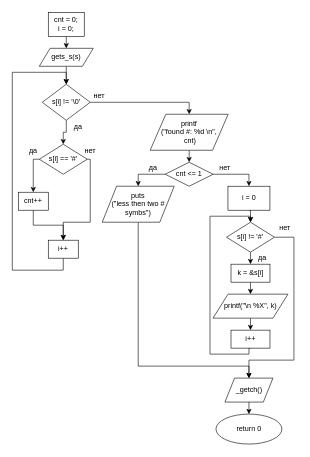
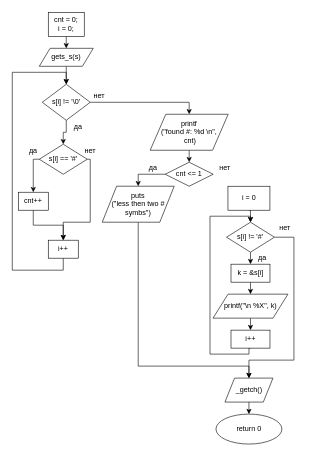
  <mxCell id="0" />
  <mxCell id="1" parent="0" />
  <mxCell id="2" style="edgeStyle=none;rounded=0;orthogonalLoop=1;jettySize=auto;html=1;exitX=0.5;exitY=1;exitDx=0;exitDy=0;entryX=0.5;entryY=0;entryDx=0;entryDy=0;" edge="1" parent="1" source="3" target="5"><mxGeometry relative="1" as="geometry" /></mxCell>
  <mxCell id="3" value="cnt = 0;&lt;br&gt;i = 0;" style="rounded=0;whiteSpace=wrap;html=1;" vertex="1" parent="1"><mxGeometry x="80" y="20" width="60" height="40" as="geometry" /></mxCell>
  <mxCell id="4" style="edgeStyle=none;rounded=0;orthogonalLoop=1;jettySize=auto;html=1;exitX=0.5;exitY=1;exitDx=0;exitDy=0;entryX=0.5;entryY=0;entryDx=0;entryDy=0;" edge="1" parent="1" source="5" target="8"><mxGeometry relative="1" as="geometry" /></mxCell>
  <mxCell id="5" value="gets_s(s)" style="shape=parallelogram;perimeter=parallelogramPerimeter;whiteSpace=wrap;html=1;" vertex="1" parent="1"><mxGeometry x="65" y="80" width="90" height="30" as="geometry" /></mxCell>
  <mxCell id="6" style="edgeStyle=orthogonalEdgeStyle;rounded=0;orthogonalLoop=1;jettySize=auto;html=1;exitX=0.5;exitY=1;exitDx=0;exitDy=0;entryX=0.5;entryY=0;entryDx=0;entryDy=0;" edge="1" parent="1" source="8" target="11"><mxGeometry relative="1" as="geometry" /></mxCell>
  <mxCell id="7" style="edgeStyle=orthogonalEdgeStyle;rounded=0;orthogonalLoop=1;jettySize=auto;html=1;exitX=1;exitY=0.5;exitDx=0;exitDy=0;entryX=0.5;entryY=0;entryDx=0;entryDy=0;" edge="1" parent="1" source="8" target="17"><mxGeometry relative="1" as="geometry" /></mxCell>
  <mxCell id="8" value="s[i] != '\0'" style="rhombus;whiteSpace=wrap;html=1;" vertex="1" parent="1"><mxGeometry x="70" y="140" width="80" height="60" as="geometry" /></mxCell>
  <mxCell id="9" style="edgeStyle=orthogonalEdgeStyle;rounded=0;orthogonalLoop=1;jettySize=auto;html=1;exitX=0;exitY=0.5;exitDx=0;exitDy=0;entryX=0.5;entryY=0;entryDx=0;entryDy=0;" edge="1" parent="1" source="11" target="13"><mxGeometry relative="1" as="geometry"><Array as="points"><mxPoint x="55" y="265" /></Array></mxGeometry></mxCell>
  <mxCell id="10" style="edgeStyle=orthogonalEdgeStyle;rounded=0;orthogonalLoop=1;jettySize=auto;html=1;exitX=1;exitY=0.5;exitDx=0;exitDy=0;entryX=0.5;entryY=0;entryDx=0;entryDy=0;" edge="1" parent="1" source="11" target="15"><mxGeometry relative="1" as="geometry"><mxPoint x="100" y="400" as="targetPoint" /><Array as="points"><mxPoint x="150" y="265" /><mxPoint x="150" y="370" /><mxPoint x="105" y="370" /></Array></mxGeometry></mxCell>
  <mxCell id="11" value="s[i] == '#'" style="rhombus;whiteSpace=wrap;html=1;" vertex="1" parent="1"><mxGeometry x="65" y="240" width="80" height="50" as="geometry" /></mxCell>
  <mxCell id="12" style="edgeStyle=orthogonalEdgeStyle;rounded=0;orthogonalLoop=1;jettySize=auto;html=1;exitX=0.5;exitY=1;exitDx=0;exitDy=0;entryX=0.5;entryY=0;entryDx=0;entryDy=0;" edge="1" parent="1" source="13" target="15"><mxGeometry relative="1" as="geometry" /></mxCell>
  <mxCell id="13" value="cnt++" style="rounded=0;whiteSpace=wrap;html=1;" vertex="1" parent="1"><mxGeometry x="30" y="320" width="50" height="30" as="geometry" /></mxCell>
  <mxCell id="14" style="edgeStyle=orthogonalEdgeStyle;rounded=0;orthogonalLoop=1;jettySize=auto;html=1;exitX=0.5;exitY=1;exitDx=0;exitDy=0;entryX=0.5;entryY=0;entryDx=0;entryDy=0;" edge="1" parent="1" source="15" target="8"><mxGeometry relative="1" as="geometry"><Array as="points"><mxPoint x="105" y="450" /><mxPoint x="20" y="450" /><mxPoint x="20" y="120" /><mxPoint x="110" y="120" /></Array></mxGeometry></mxCell>
  <mxCell id="15" value="i++" style="rounded=0;whiteSpace=wrap;html=1;" vertex="1" parent="1"><mxGeometry x="80" y="400" width="50" height="30" as="geometry" /></mxCell>
  <mxCell id="16" style="edgeStyle=orthogonalEdgeStyle;rounded=0;orthogonalLoop=1;jettySize=auto;html=1;exitX=0.5;exitY=1;exitDx=0;exitDy=0;entryX=0.5;entryY=0;entryDx=0;entryDy=0;" edge="1" parent="1" source="17" target="20"><mxGeometry relative="1" as="geometry" /></mxCell>
  <mxCell id="17" value="printf&lt;br&gt;(&quot;found #: %d \n&quot;,&lt;br&gt;&amp;nbsp;cnt)" style="shape=parallelogram;perimeter=parallelogramPerimeter;whiteSpace=wrap;html=1;" vertex="1" parent="1"><mxGeometry x="250" y="190" width="130" height="60" as="geometry" /></mxCell>
  <mxCell id="18" style="edgeStyle=orthogonalEdgeStyle;rounded=0;orthogonalLoop=1;jettySize=auto;html=1;exitX=0;exitY=0.5;exitDx=0;exitDy=0;entryX=0.5;entryY=0;entryDx=0;entryDy=0;" edge="1" parent="1" source="20" target="22"><mxGeometry relative="1" as="geometry" /></mxCell>
- <mxCell id="19" style="edgeStyle=orthogonalEdgeStyle;rounded=0;orthogonalLoop=1;jettySize=auto;html=1;exitX=1;exitY=0.5;exitDx=0;exitDy=0;entryX=0.5;entryY=0;entryDx=0;entryDy=0;" edge="1" parent="1" source="20" target="24"><mxGeometry relative="1" as="geometry" /></mxCell>
  <mxCell id="20" value="cnt &amp;lt;= 1" style="rhombus;whiteSpace=wrap;html=1;" vertex="1" parent="1"><mxGeometry x="275" y="270" width="80" height="40" as="geometry" /></mxCell>
  <mxCell id="21" style="edgeStyle=orthogonalEdgeStyle;rounded=0;orthogonalLoop=1;jettySize=auto;html=1;exitX=0.5;exitY=1;exitDx=0;exitDy=0;entryX=0.5;entryY=0;entryDx=0;entryDy=0;" edge="1" parent="1" source="22" target="35"><mxGeometry relative="1" as="geometry"><Array as="points"><mxPoint x="230" y="610" /><mxPoint x="415" y="610" /></Array></mxGeometry></mxCell>
  <mxCell id="22" value="puts&lt;br&gt;(&quot;less then two # symbs&quot;)" style="shape=parallelogram;perimeter=parallelogramPerimeter;whiteSpace=wrap;html=1;" vertex="1" parent="1"><mxGeometry x="170" y="310" width="120" height="60" as="geometry" /></mxCell>
  <mxCell id="23" style="edgeStyle=orthogonalEdgeStyle;rounded=0;orthogonalLoop=1;jettySize=auto;html=1;exitX=0.5;exitY=1;exitDx=0;exitDy=0;entryX=0.5;entryY=0;entryDx=0;entryDy=0;" edge="1" parent="1" source="24" target="27"><mxGeometry relative="1" as="geometry" /></mxCell>
  <mxCell id="24" value="i = 0" style="rounded=0;whiteSpace=wrap;html=1;" vertex="1" parent="1"><mxGeometry x="379.67" y="310" width="70" height="40" as="geometry" /></mxCell>
  <mxCell id="25" style="edgeStyle=orthogonalEdgeStyle;rounded=0;orthogonalLoop=1;jettySize=auto;html=1;exitX=0.5;exitY=1;exitDx=0;exitDy=0;entryX=0.5;entryY=0;entryDx=0;entryDy=0;" edge="1" parent="1" source="27" target="29"><mxGeometry relative="1" as="geometry" /></mxCell>
  <mxCell id="26" style="edgeStyle=orthogonalEdgeStyle;rounded=0;orthogonalLoop=1;jettySize=auto;html=1;exitX=1;exitY=0.5;exitDx=0;exitDy=0;entryX=0.5;entryY=0;entryDx=0;entryDy=0;" edge="1" parent="1" source="27" target="35"><mxGeometry relative="1" as="geometry"><mxPoint x="339.67" y="760" as="targetPoint" /><Array as="points"><mxPoint x="489.67" y="395" /><mxPoint x="489.67" y="600" /><mxPoint x="414.67" y="600" /></Array></mxGeometry></mxCell>
  <mxCell id="27" value="s[i] != '#'" style="rhombus;whiteSpace=wrap;html=1;" vertex="1" parent="1"><mxGeometry x="377.25" y="370" width="80" height="50" as="geometry" /></mxCell>
  <mxCell id="28" style="edgeStyle=orthogonalEdgeStyle;rounded=0;orthogonalLoop=1;jettySize=auto;html=1;exitX=0.5;exitY=1;exitDx=0;exitDy=0;entryX=0.5;entryY=0;entryDx=0;entryDy=0;" edge="1" parent="1" source="29" target="31"><mxGeometry relative="1" as="geometry" /></mxCell>
  <mxCell id="29" value="k = &amp;amp;s[i]" style="rounded=0;whiteSpace=wrap;html=1;" vertex="1" parent="1"><mxGeometry x="384.75" y="440" width="65" height="30" as="geometry" /></mxCell>
  <mxCell id="30" style="edgeStyle=orthogonalEdgeStyle;rounded=0;orthogonalLoop=1;jettySize=auto;html=1;exitX=0.5;exitY=1;exitDx=0;exitDy=0;entryX=0.5;entryY=0;entryDx=0;entryDy=0;" edge="1" parent="1" source="31" target="33"><mxGeometry relative="1" as="geometry" /></mxCell>
  <mxCell id="31" value="printf(&quot;\n %X&quot;, k)" style="shape=parallelogram;perimeter=parallelogramPerimeter;whiteSpace=wrap;html=1;" vertex="1" parent="1"><mxGeometry x="354.75" y="490" width="125" height="40" as="geometry" /></mxCell>
  <mxCell id="32" style="edgeStyle=orthogonalEdgeStyle;rounded=0;orthogonalLoop=1;jettySize=auto;html=1;exitX=0.5;exitY=1;exitDx=0;exitDy=0;entryX=0.5;entryY=0;entryDx=0;entryDy=0;" edge="1" parent="1" source="33" target="27"><mxGeometry relative="1" as="geometry"><Array as="points"><mxPoint x="414.67" y="580" /><mxPoint x="414.67" y="590" /><mxPoint x="349.67" y="590" /><mxPoint x="349.67" y="360" /><mxPoint x="417.67" y="360" /></Array></mxGeometry></mxCell>
  <mxCell id="33" value="i++" style="rounded=0;whiteSpace=wrap;html=1;" vertex="1" parent="1"><mxGeometry x="384.75" y="550" width="65" height="30" as="geometry" /></mxCell>
  <mxCell id="34" style="edgeStyle=orthogonalEdgeStyle;rounded=0;orthogonalLoop=1;jettySize=auto;html=1;exitX=0.5;exitY=1;exitDx=0;exitDy=0;entryX=0.5;entryY=0;entryDx=0;entryDy=0;" edge="1" parent="1" source="35" target="36"><mxGeometry relative="1" as="geometry" /></mxCell>
  <mxCell id="35" value="_getch()" style="shape=parallelogram;perimeter=parallelogramPerimeter;whiteSpace=wrap;html=1;" vertex="1" parent="1"><mxGeometry x="374.67" y="630" width="80" height="40" as="geometry" /></mxCell>
  <mxCell id="36" value="return 0" style="ellipse;whiteSpace=wrap;html=1;" vertex="1" parent="1"><mxGeometry x="359.67" y="690" width="110" height="50" as="geometry" /></mxCell>
  <mxCell id="37" value="да" style="text;html=1;strokeColor=none;fillColor=none;align=center;verticalAlign=middle;whiteSpace=wrap;rounded=0;" vertex="1" parent="1"><mxGeometry x="110" y="200.83" width="40" height="20" as="geometry" /></mxCell>
  <mxCell id="38" value="да" style="text;html=1;strokeColor=none;fillColor=none;align=center;verticalAlign=middle;whiteSpace=wrap;rounded=0;" vertex="1" parent="1"><mxGeometry x="35" y="240.83" width="40" height="20" as="geometry" /></mxCell>
  <mxCell id="39" value="нет" style="text;html=1;strokeColor=none;fillColor=none;align=center;verticalAlign=middle;whiteSpace=wrap;rounded=0;" vertex="1" parent="1"><mxGeometry x="130" y="240.83" width="40" height="20" as="geometry" /></mxCell>
  <mxCell id="40" value="нет" style="text;html=1;strokeColor=none;fillColor=none;align=center;verticalAlign=middle;whiteSpace=wrap;rounded=0;" vertex="1" parent="1"><mxGeometry x="145" y="150" width="40" height="20" as="geometry" /></mxCell>
  <mxCell id="41" value="да" style="text;html=1;strokeColor=none;fillColor=none;align=center;verticalAlign=middle;whiteSpace=wrap;rounded=0;" vertex="1" parent="1"><mxGeometry x="235" y="270" width="40" height="20" as="geometry" /></mxCell>
  <mxCell id="42" value="нет" style="text;html=1;strokeColor=none;fillColor=none;align=center;verticalAlign=middle;whiteSpace=wrap;rounded=0;" vertex="1" parent="1"><mxGeometry x="354.75" y="270" width="40" height="20" as="geometry" /></mxCell>
  <mxCell id="43" value="да" style="text;html=1;strokeColor=none;fillColor=none;align=center;verticalAlign=middle;whiteSpace=wrap;rounded=0;" vertex="1" parent="1"><mxGeometry x="417.25" y="420" width="40" height="20" as="geometry" /></mxCell>
  <mxCell id="44" value="нет" style="text;html=1;strokeColor=none;fillColor=none;align=center;verticalAlign=middle;whiteSpace=wrap;rounded=0;" vertex="1" parent="1"><mxGeometry x="454.67" y="370" width="40" height="20" as="geometry" /></mxCell>
